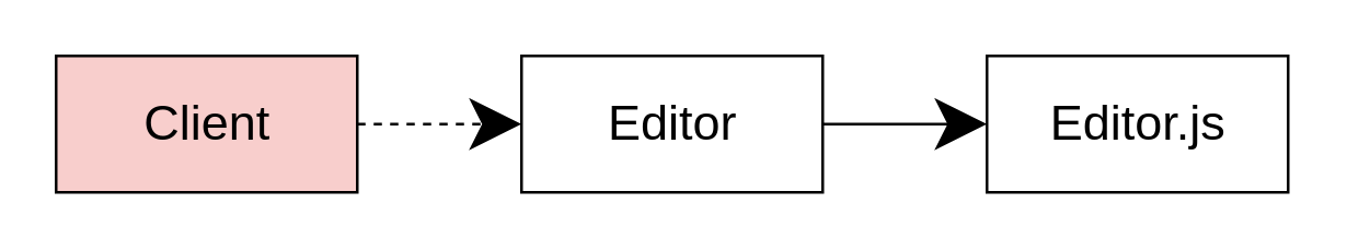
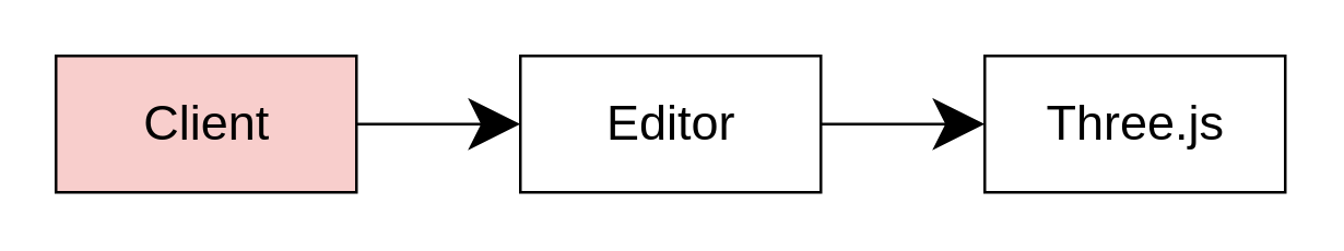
  <mxCell id="0" />
  <mxCell id="1" parent="0" />
  <mxCell id="2" style="edgeStyle=orthogonalEdgeStyle;rounded=0;orthogonalLoop=1;jettySize=auto;html=1;entryX=0;entryY=0.5;entryDx=0;entryDy=0;endSize=16;startSize=16;" parent="1" source="3" target="4" edge="1"><mxGeometry relative="1" as="geometry" /></mxCell>
  <mxCell id="3" value="Editor" style="html=1;fontSize=18;" parent="1" vertex="1"><mxGeometry x="190" y="20" width="110" height="50" as="geometry" /></mxCell>
- <mxCell id="4" value="Editor.js" style="html=1;fontSize=18;" parent="1" vertex="1"><mxGeometry x="360" y="20" width="110" height="50" as="geometry" /></mxCell>
- <mxCell id="5" style="edgeStyle=orthogonalEdgeStyle;rounded=0;orthogonalLoop=1;jettySize=auto;html=1;entryX=0;entryY=0.5;entryDx=0;entryDy=0;endSize=16;startSize=16;dashed=1;" parent="1" source="6" target="3" edge="1"><mxGeometry relative="1" as="geometry" /></mxCell>
+ <mxCell id="4" value="Three.js" style="html=1;fontSize=18;" parent="1" vertex="1"><mxGeometry x="360" y="20" width="110" height="50" as="geometry" /></mxCell>
+ <mxCell id="5" style="edgeStyle=orthogonalEdgeStyle;rounded=0;orthogonalLoop=1;jettySize=auto;html=1;entryX=0;entryY=0.5;entryDx=0;entryDy=0;endSize=16;startSize=16;" parent="1" source="6" target="3" edge="1"><mxGeometry relative="1" as="geometry" /></mxCell>
  <mxCell id="6" value="Client" style="html=1;fontSize=18;fillColor=#f8cecc;" parent="1" vertex="1"><mxGeometry x="20" y="20" width="110" height="50" as="geometry" /></mxCell>
